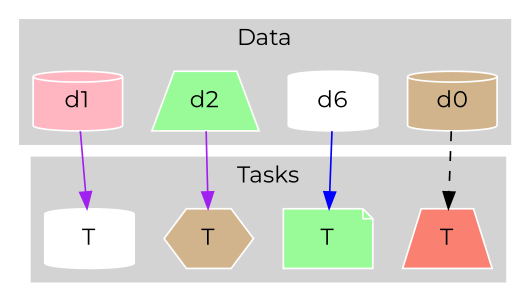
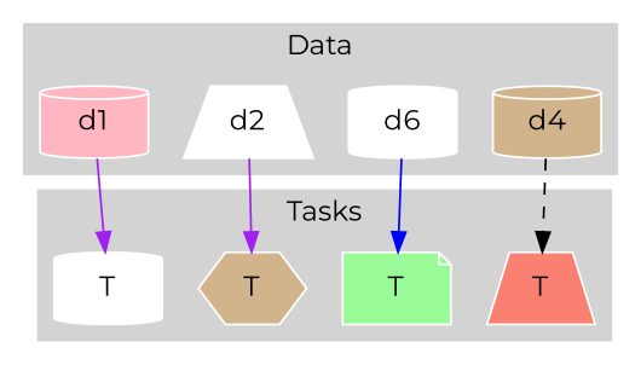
  digraph {
    fontname=Montserrat
    rankdir=TD
    node [color=white fillcolor=palegreen fontname=Montserrat shape=cylinder style=filled]
    edge [fontname=Montserrat style=invis]
    d1 [fillcolor=lightpink]
-   d2 [shape=trapezium]
+   d2 [fillcolor=white shape=trapezium]
    n3 [fillcolor=white label=d6]
-   d4 [fillcolor=tan label=d0]
+   d4 [fillcolor=tan]
    n5 [fillcolor=white label=T]
    n6 [fillcolor=tan label=T shape=hexagon]
    n7 [label=T shape=note]
    n8 [fillcolor=salmon label=T shape=trapezium]
    subgraph cluster_1 {
      color=lightgrey
      label=Data
      style=filled
      subgraph sub_2 {
        color=lightgrey
        label=Data
        rank=same
        style=filled
        d1
        d2
        n3
        d4
      }
    }
    subgraph cluster_3 {
      color=lightgrey
      label=Tasks
      style=filled
      n5
      n6
      n7
      n8
    }
    d1 -> d2
    d1 -> n5 [color=purple style=solid]
    d2 -> n3
    d2 -> n6 [color=purple style=solid]
    n3 -> d4
    n3 -> n7 [color=blue style=solid]
    d4 -> n8 [color=black style=dashed]
  }
